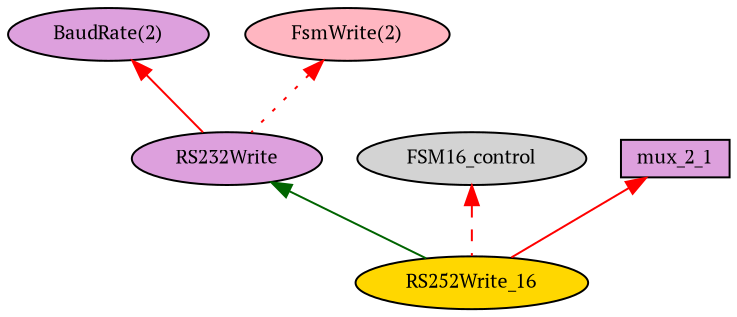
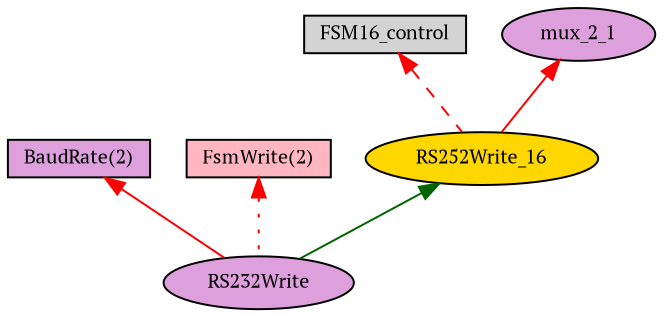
  digraph {
    fontname="PT Serif"
    node [color=black fillcolor=plum fontname="PT Serif" fontsize=10 shape=ellipse style=filled]
    edge [color=red dir=back fontname="PT Serif" fontsize=10 labelfontname=Helvetica labelfontsize=10 style=solid]
    n1 [fillcolor=gold fontcolor=black height=0.2 label=RS252Write_16 width=0.4]
    n2 [height=0.2 label=RS232Write width=0.4]
-   n3 [height=0.2 label="BaudRate(2)" width=0.4]
-   n4 [fillcolor=lightpink height=0.2 label="FsmWrite(2)" width=0.4]
-   n5 [fillcolor=lightgrey height=0.2 label=FSM16_control width=0.4]
-   n6 [height=0.2 label=mux_2_1 shape=box width=0.4]
-   n2 -> n1 [color=darkgreen]
+   n3 [height=0.2 label="BaudRate(2)" shape=box width=0.4]
+   n4 [fillcolor=lightpink height=0.2 label="FsmWrite(2)" shape=box width=0.4]
+   n5 [fillcolor=lightgrey height=0.2 label=FSM16_control shape=box width=0.4]
+   n6 [height=0.2 label=mux_2_1 width=0.4]
+   n1 -> n2 [color=darkgreen]
    n3 -> n2
    n4 -> n2 [style=dotted]
    n5 -> n1 [style=dashed]
    n6 -> n1
  }
